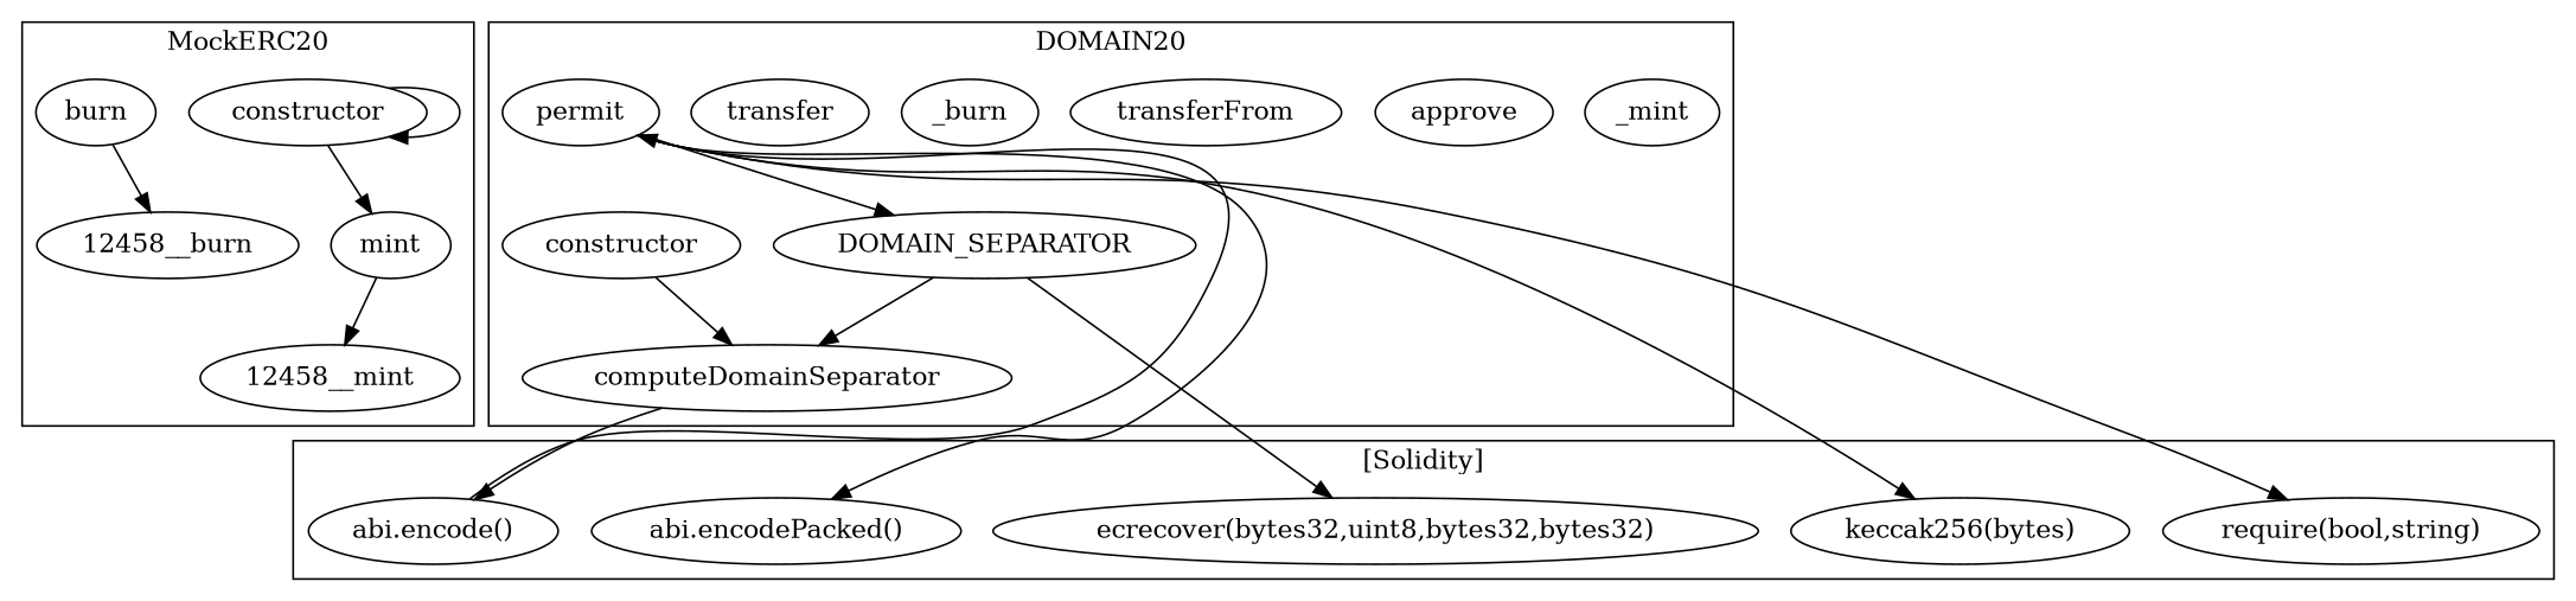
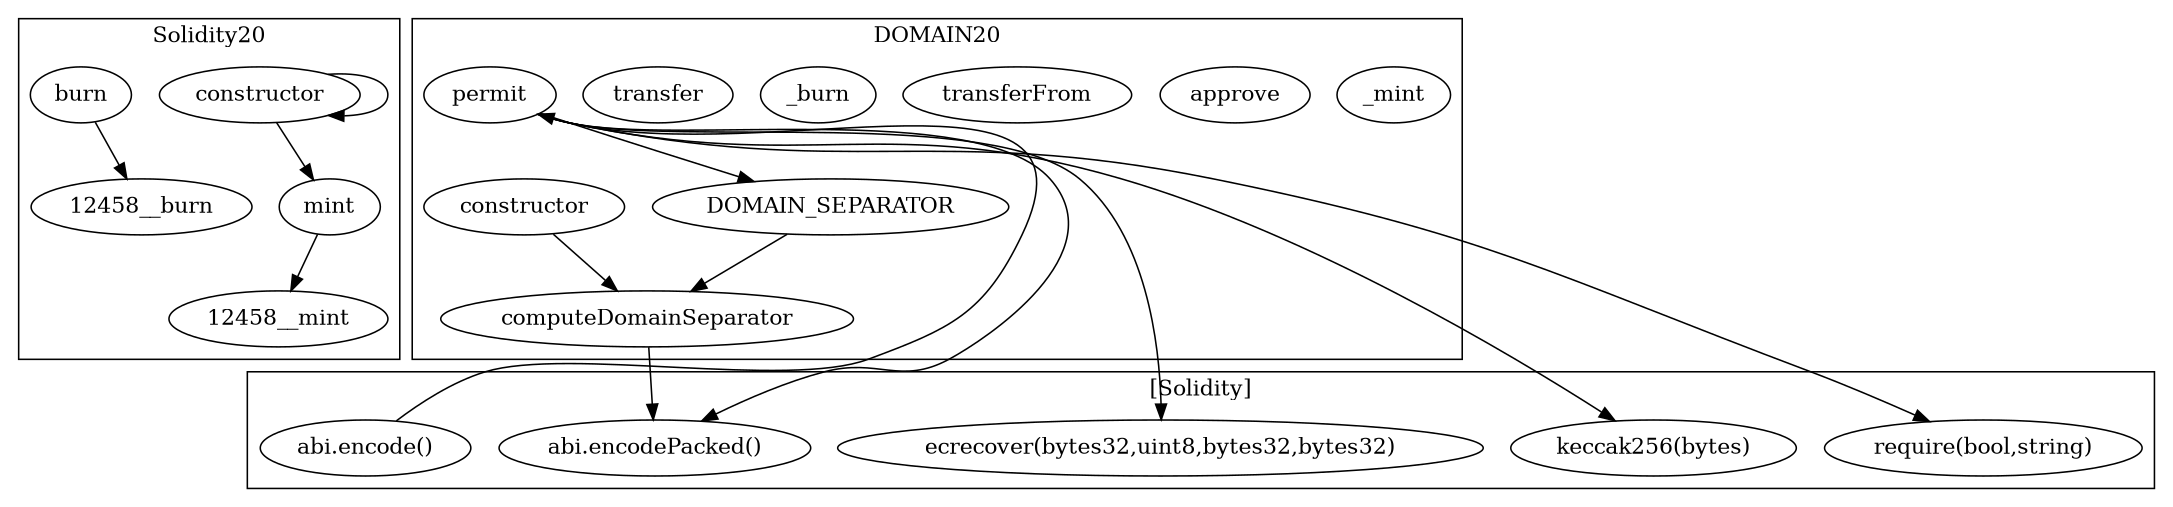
  strict digraph {
    n1 [label=constructor]
    n2 [label=mint]
    n3 [label=burn]
    "12458__burn"
    "12458__mint"
    n6 [label=computeDomainSeparator]
    n7 [label=_mint]
    n8 [label=approve]
    n9 [label=DOMAIN_SEPARATOR]
    n10 [label=constructor]
    n11 [label=transferFrom]
    n12 [label=_burn]
    n13 [label=transfer]
    n14 [label=permit]
    "abi.encode()"
    "keccak256(bytes)"
    "ecrecover(bytes32,uint8,bytes32,bytes32)"
    "abi.encodePacked()"
    "require(bool,string)"
    subgraph cluster_1 {
-     label=MockERC20
+     label=Solidity20
      n1
      n2
      n3
      "12458__burn"
      "12458__mint"
    }
    subgraph cluster_2 {
      label=DOMAIN20
      n6
      n7
      n8
      n9
      n10
      n11
      n12
      n13
      n14
    }
    subgraph cluster_3 {
      label="[Solidity]"
      "abi.encode()"
      "keccak256(bytes)"
      "ecrecover(bytes32,uint8,bytes32,bytes32)"
      "abi.encodePacked()"
      "require(bool,string)"
    }
    n1 -> n1
    n1 -> n2
    n2 -> "12458__mint"
    n3 -> "12458__burn"
-   n6 -> "abi.encode()"
+   n6 -> "abi.encodePacked()"
    n9 -> n6
    n10 -> n6
    n14 -> n9
    n14 -> "keccak256(bytes)"
-   n9 -> "ecrecover(bytes32,uint8,bytes32,bytes32)"
+   n14 -> "ecrecover(bytes32,uint8,bytes32,bytes32)"
    n14 -> "abi.encodePacked()"
    n14 -> "require(bool,string)"
    "abi.encode()" -> n14
  }
